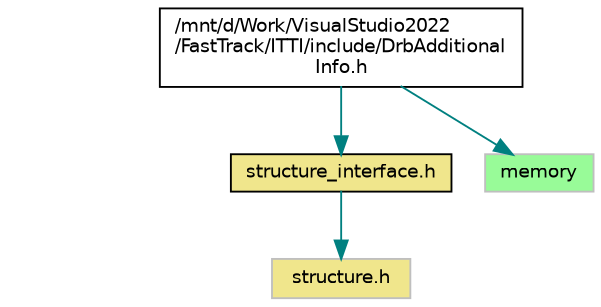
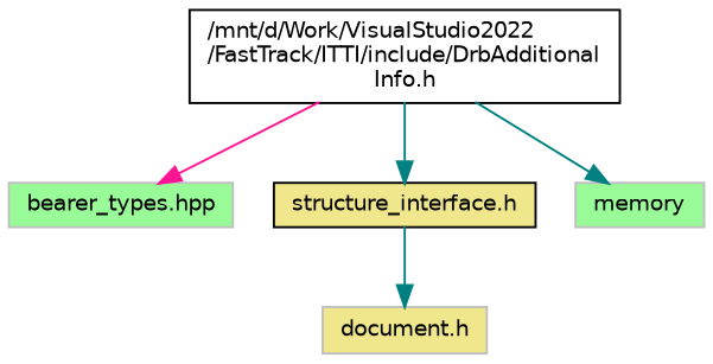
  digraph {
    node [color=grey75 fillcolor=palegreen fontname=Helvetica fontsize=10 shape=record style=filled]
    edge [color=teal fontname=Helvetica fontsize=10 labelfontname=Helvetica labelfontsize=10 style=solid]
    n1 [color=black fillcolor=white fontcolor=black height=0.2 label="/mnt/d/Work/VisualStudio2022\l/FastTrack/ITTI/include/DrbAdditional\lInfo.h" width=0.4]
+   n2 [height=0.2 label="bearer_types.hpp" width=0.4]
    n3 [color=black fillcolor=khaki height=0.2 label="structure_interface.h" width=0.4]
    n4 [height=0.2 label=memory width=0.4]
-   n5 [fillcolor=khaki height=0.2 label="structure.h" width=0.4]
+   n5 [fillcolor=khaki height=0.2 label="document.h" width=0.4]
+   n1 -> n2 [color=deeppink]
    n1 -> n3
    n1 -> n4
    n3 -> n5
  }
